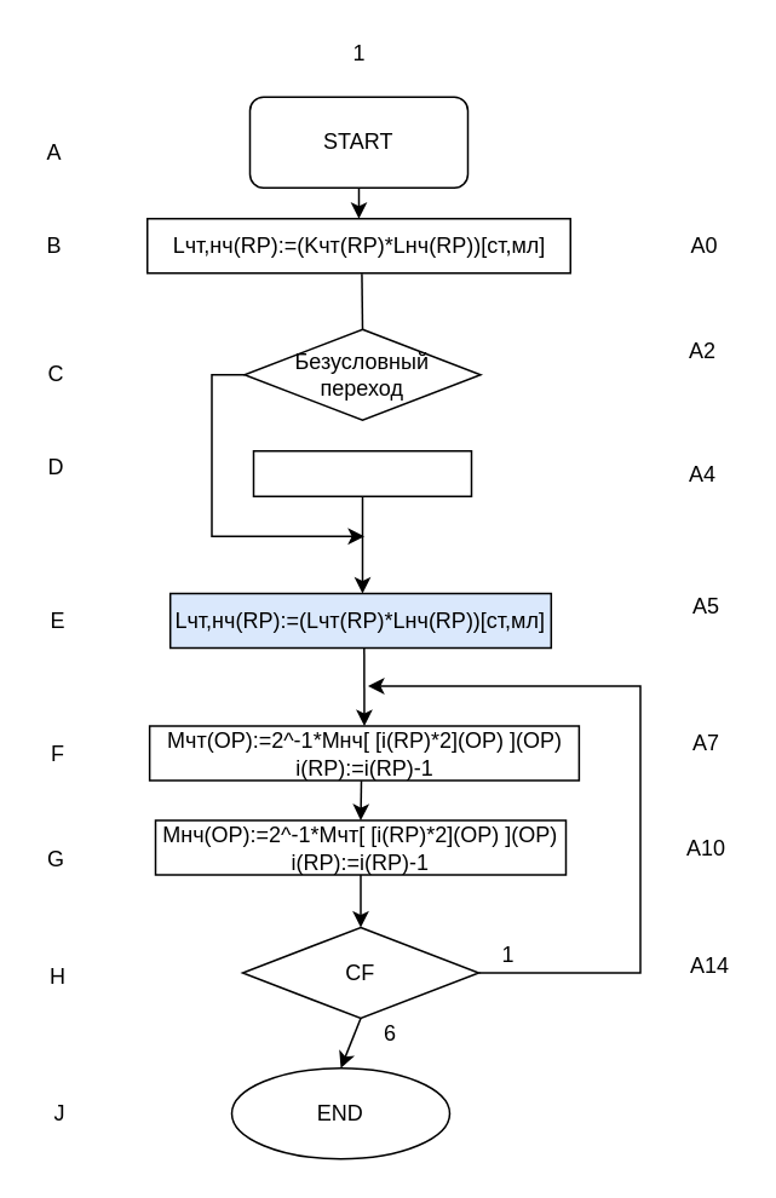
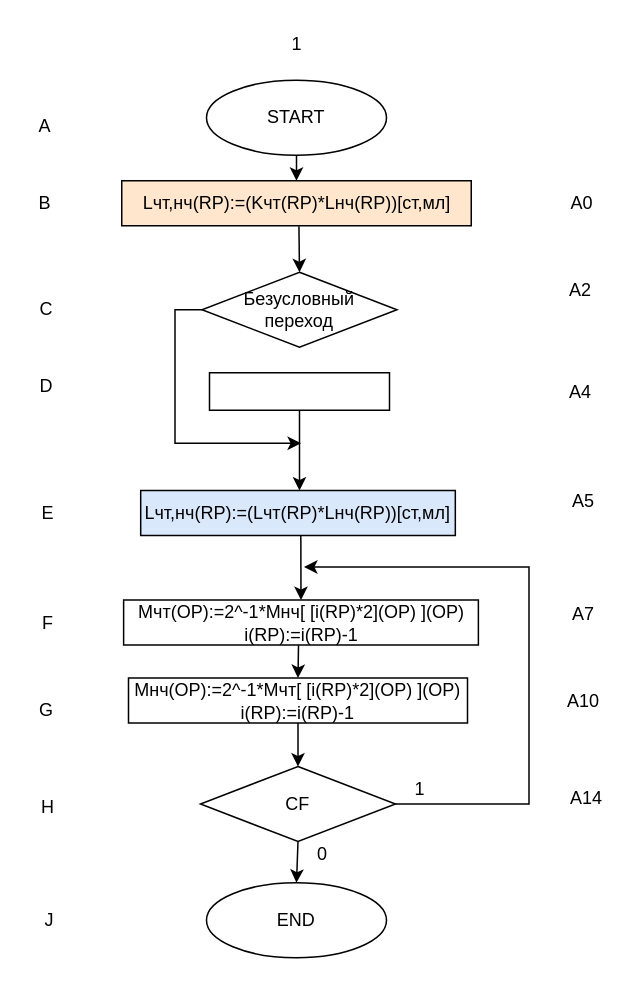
  <mxCell id="0" />
  <mxCell id="1" parent="0" />
- <mxCell id="2" value="Lчт,нч(RP):=(Kчт(RP)*Lнч(RP))[ст,мл]" style="rounded=0;whiteSpace=wrap;html=1;" parent="1" vertex="1"><mxGeometry x="80.5" y="120" width="233" height="30" as="geometry" /></mxCell>
+ <mxCell id="2" value="Lчт,нч(RP):=(Kчт(RP)*Lнч(RP))[ст,мл]" style="rounded=0;whiteSpace=wrap;html=1;fillColor=#ffe6cc;" parent="1" vertex="1"><mxGeometry x="80.5" y="120" width="233" height="30" as="geometry" /></mxCell>
  <mxCell id="3" value="Mчт(OP):=2^-1*Mнч[ [i(RP)*2](OP) ](OP)&lt;br&gt;i(RP):=i(RP)-1" style="rounded=0;whiteSpace=wrap;html=1;" parent="1" vertex="1"><mxGeometry x="81.75" y="399.5" width="236.5" height="30" as="geometry" /></mxCell>
  <mxCell id="4" value="Lчт,нч(RP):=(Lчт(RP)*Lнч(RP))[ст,мл]" style="rounded=0;whiteSpace=wrap;html=1;fillColor=#dae8fc;" parent="1" vertex="1"><mxGeometry x="93.13" y="326.5" width="209.75" height="30" as="geometry" /></mxCell>
  <mxCell id="5" value="Mнч(OP):=2^-1*Mчт[ [i(RP)*2](OP) ](OP)&lt;br&gt;i(RP):=i(RP)-1" style="rounded=0;whiteSpace=wrap;html=1;" parent="1" vertex="1"><mxGeometry x="85" y="451.5" width="226" height="30" as="geometry" /></mxCell>
  <mxCell id="6" value="CF" style="rhombus;whiteSpace=wrap;html=1;" parent="1" vertex="1"><mxGeometry x="133" y="510.5" width="130" height="50" as="geometry" /></mxCell>
  <mxCell id="7" value="Безусловный&lt;br&gt;переход" style="rhombus;whiteSpace=wrap;html=1;" parent="1" vertex="1"><mxGeometry x="134" y="181" width="130" height="50" as="geometry" /></mxCell>
  <mxCell id="8" value="" style="edgeStyle=elbowEdgeStyle;elbow=horizontal;endArrow=classic;html=1;rounded=0;exitX=1;exitY=0.5;exitDx=0;exitDy=0;" parent="1" source="6" edge="1"><mxGeometry width="50" height="50" relative="1" as="geometry"><mxPoint x="352" y="470.5" as="sourcePoint" /><mxPoint x="202" y="377.5" as="targetPoint" /><Array as="points"><mxPoint x="352" y="430.5" /></Array></mxGeometry></mxCell>
- <mxCell id="9" value="END" style="ellipse;whiteSpace=wrap;html=1;" parent="1" vertex="1"><mxGeometry x="127" y="588" width="120" height="50" as="geometry" /></mxCell>
- <mxCell id="10" value="START" style="whiteSpace=wrap;html=1;rounded=1;" parent="1" vertex="1"><mxGeometry x="137" y="53" width="120" height="50" as="geometry" /></mxCell>
+ <mxCell id="9" value="END" style="ellipse;whiteSpace=wrap;html=1;" parent="1" vertex="1"><mxGeometry x="137" y="588" width="120" height="50" as="geometry" /></mxCell>
+ <mxCell id="10" value="START" style="ellipse;whiteSpace=wrap;html=1;" parent="1" vertex="1"><mxGeometry x="137" y="53" width="120" height="50" as="geometry" /></mxCell>
  <mxCell id="11" value="" style="rounded=0;whiteSpace=wrap;html=1;" parent="1" vertex="1"><mxGeometry x="139" y="248" width="120" height="25" as="geometry" /></mxCell>
  <mxCell id="12" value="" style="endArrow=classic;html=1;rounded=0;exitX=0.5;exitY=1;exitDx=0;exitDy=0;entryX=0.5;entryY=0;entryDx=0;entryDy=0;" parent="1" source="5" target="6" edge="1"><mxGeometry width="50" height="50" relative="1" as="geometry"><mxPoint x="41" y="504.5" as="sourcePoint" /><mxPoint x="91" y="454.5" as="targetPoint" /></mxGeometry></mxCell>
  <mxCell id="13" value="" style="endArrow=classic;html=1;rounded=0;exitX=0.5;exitY=1;exitDx=0;exitDy=0;entryX=0.5;entryY=0;entryDx=0;entryDy=0;" parent="1" source="10" target="2" edge="1"><mxGeometry width="50" height="50" relative="1" as="geometry"><mxPoint x="84" y="254" as="sourcePoint" /><mxPoint x="134" y="204" as="targetPoint" /></mxGeometry></mxCell>
  <mxCell id="14" value="" style="edgeStyle=elbowEdgeStyle;elbow=horizontal;endArrow=classic;html=1;rounded=0;exitX=0;exitY=0.5;exitDx=0;exitDy=0;" parent="1" source="7" edge="1"><mxGeometry width="50" height="50" relative="1" as="geometry"><mxPoint x="83" y="197.5" as="sourcePoint" /><mxPoint x="200" y="295" as="targetPoint" /><Array as="points"><mxPoint x="116" y="264.5" /><mxPoint x="61" y="233.5" /><mxPoint x="75" y="166.5" /></Array></mxGeometry></mxCell>
  <mxCell id="15" value="1" style="text;html=1;align=center;verticalAlign=middle;resizable=0;points=[];autosize=1;strokeColor=none;fillColor=none;" parent="1" vertex="1"><mxGeometry x="270" y="516.5" width="17" height="18" as="geometry" /></mxCell>
- <mxCell id="16" value="6" style="text;html=1;align=center;verticalAlign=middle;resizable=0;points=[];autosize=1;strokeColor=none;fillColor=none;" parent="1" vertex="1"><mxGeometry x="205" y="559.5" width="17" height="18" as="geometry" /></mxCell>
+ <mxCell id="16" value="0" style="text;html=1;align=center;verticalAlign=middle;resizable=0;points=[];autosize=1;strokeColor=none;fillColor=none;" parent="1" vertex="1"><mxGeometry x="205" y="559.5" width="17" height="18" as="geometry" /></mxCell>
  <mxCell id="17" value="1" style="text;html=1;align=center;verticalAlign=middle;resizable=0;points=[];autosize=1;strokeColor=none;fillColor=none;" parent="1" vertex="1"><mxGeometry x="188.5" y="20" width="17" height="18" as="geometry" /></mxCell>
  <mxCell id="18" value="A" style="text;html=1;align=center;verticalAlign=middle;resizable=0;points=[];autosize=1;strokeColor=none;fillColor=none;" parent="1" vertex="1"><mxGeometry x="20" y="75" width="18" height="18" as="geometry" /></mxCell>
  <mxCell id="19" value="B" style="text;html=1;align=center;verticalAlign=middle;resizable=0;points=[];autosize=1;strokeColor=none;fillColor=none;" parent="1" vertex="1"><mxGeometry x="20" y="126" width="18" height="18" as="geometry" /></mxCell>
  <mxCell id="20" value="C" style="text;html=1;align=center;verticalAlign=middle;resizable=0;points=[];autosize=1;strokeColor=none;fillColor=none;" parent="1" vertex="1"><mxGeometry x="20" y="197" width="19" height="18" as="geometry" /></mxCell>
  <mxCell id="21" value="D" style="text;html=1;align=center;verticalAlign=middle;resizable=0;points=[];autosize=1;strokeColor=none;fillColor=none;" parent="1" vertex="1"><mxGeometry x="20" y="248" width="19" height="18" as="geometry" /></mxCell>
  <mxCell id="22" value="E" style="text;html=1;align=center;verticalAlign=middle;resizable=0;points=[];autosize=1;strokeColor=none;fillColor=none;" parent="1" vertex="1"><mxGeometry x="21.5" y="332.5" width="18" height="18" as="geometry" /></mxCell>
  <mxCell id="23" value="F" style="text;html=1;align=center;verticalAlign=middle;resizable=0;points=[];autosize=1;strokeColor=none;fillColor=none;" parent="1" vertex="1"><mxGeometry x="22.5" y="405.5" width="17" height="18" as="geometry" /></mxCell>
  <mxCell id="24" value="G" style="text;html=1;align=center;verticalAlign=middle;resizable=0;points=[];autosize=1;strokeColor=none;fillColor=none;" parent="1" vertex="1"><mxGeometry x="20" y="463.5" width="19" height="18" as="geometry" /></mxCell>
  <mxCell id="25" value="H" style="text;html=1;align=center;verticalAlign=middle;resizable=0;points=[];autosize=1;strokeColor=none;fillColor=none;" parent="1" vertex="1"><mxGeometry x="21.5" y="528.5" width="19" height="18" as="geometry" /></mxCell>
  <mxCell id="26" value="A0" style="text;html=1;align=center;verticalAlign=middle;resizable=0;points=[];autosize=1;strokeColor=none;fillColor=none;" parent="1" vertex="1"><mxGeometry x="374" y="126" width="25" height="18" as="geometry" /></mxCell>
  <mxCell id="27" value="A2" style="text;html=1;align=center;verticalAlign=middle;resizable=0;points=[];autosize=1;strokeColor=none;fillColor=none;" parent="1" vertex="1"><mxGeometry x="373.5" y="183.5" width="25" height="18" as="geometry" /></mxCell>
  <mxCell id="28" value="A5" style="text;html=1;align=center;verticalAlign=middle;resizable=0;points=[];autosize=1;strokeColor=none;fillColor=none;" parent="1" vertex="1"><mxGeometry x="375" y="324.5" width="25" height="18" as="geometry" /></mxCell>
  <mxCell id="29" value="A7" style="text;html=1;align=center;verticalAlign=middle;resizable=0;points=[];autosize=1;strokeColor=none;fillColor=none;" parent="1" vertex="1"><mxGeometry x="375" y="399.5" width="25" height="18" as="geometry" /></mxCell>
  <mxCell id="30" value="A10" style="text;html=1;align=center;verticalAlign=middle;resizable=0;points=[];autosize=1;strokeColor=none;fillColor=none;" parent="1" vertex="1"><mxGeometry x="372" y="457.5" width="31" height="18" as="geometry" /></mxCell>
  <mxCell id="31" value="A14" style="text;html=1;align=center;verticalAlign=middle;resizable=0;points=[];autosize=1;strokeColor=none;fillColor=none;" parent="1" vertex="1"><mxGeometry x="374" y="522.5" width="31" height="18" as="geometry" /></mxCell>
- <mxCell id="32" value="" style="endArrow=none;html=1;rounded=0;entryX=0.5;entryY=0;entryDx=0;entryDy=0;exitX=0.507;exitY=1.011;exitDx=0;exitDy=0;exitPerimeter=0;" parent="1" source="2" target="7" edge="1"><mxGeometry width="50" height="50" relative="1" as="geometry"><mxPoint x="198" y="151" as="sourcePoint" /><mxPoint x="207" y="130" as="targetPoint" /></mxGeometry></mxCell>
+ <mxCell id="32" value="" style="endArrow=classic;html=1;rounded=0;entryX=0.5;entryY=0;entryDx=0;entryDy=0;exitX=0.507;exitY=1.011;exitDx=0;exitDy=0;exitPerimeter=0;" parent="1" source="2" target="7" edge="1"><mxGeometry width="50" height="50" relative="1" as="geometry"><mxPoint x="198" y="151" as="sourcePoint" /><mxPoint x="207" y="130" as="targetPoint" /></mxGeometry></mxCell>
  <mxCell id="33" value="" style="endArrow=classic;html=1;rounded=0;exitX=0.5;exitY=1;exitDx=0;exitDy=0;" parent="1" source="11" edge="1"><mxGeometry width="50" height="50" relative="1" as="geometry"><mxPoint x="208.631" y="142.83" as="sourcePoint" /><mxPoint x="199" y="326.5" as="targetPoint" /></mxGeometry></mxCell>
  <mxCell id="34" value="" style="endArrow=classic;html=1;rounded=0;exitX=0.509;exitY=1.003;exitDx=0;exitDy=0;entryX=0.5;entryY=0;entryDx=0;entryDy=0;exitPerimeter=0;" parent="1" source="4" target="3" edge="1"><mxGeometry width="50" height="50" relative="1" as="geometry"><mxPoint x="210" y="264.5" as="sourcePoint" /><mxPoint x="210" y="338.5" as="targetPoint" /></mxGeometry></mxCell>
  <mxCell id="35" value="" style="endArrow=classic;html=1;rounded=0;exitX=0.493;exitY=1.004;exitDx=0;exitDy=0;entryX=0.5;entryY=0;entryDx=0;entryDy=0;exitPerimeter=0;" parent="1" source="3" target="5" edge="1"><mxGeometry width="50" height="50" relative="1" as="geometry"><mxPoint x="209.893" y="366.59" as="sourcePoint" /><mxPoint x="210" y="409.5" as="targetPoint" /></mxGeometry></mxCell>
  <mxCell id="36" value="" style="endArrow=classic;html=1;rounded=0;exitX=0.5;exitY=1;exitDx=0;exitDy=0;entryX=0.5;entryY=0;entryDx=0;entryDy=0;" parent="1" source="6" target="9" edge="1"><mxGeometry width="50" height="50" relative="1" as="geometry"><mxPoint x="208" y="491.5" as="sourcePoint" /><mxPoint x="198.005" y="594.5" as="targetPoint" /></mxGeometry></mxCell>
  <mxCell id="37" value="J" style="text;html=1;align=center;verticalAlign=middle;resizable=0;points=[];autosize=1;strokeColor=none;fillColor=none;" parent="1" vertex="1"><mxGeometry x="24" y="604" width="16" height="18" as="geometry" /></mxCell>
  <mxCell id="38" value="A4" style="text;html=1;align=center;verticalAlign=middle;resizable=0;points=[];autosize=1;strokeColor=none;fillColor=none;" vertex="1" parent="1"><mxGeometry x="373" y="251.5" width="25" height="18" as="geometry" /></mxCell>
